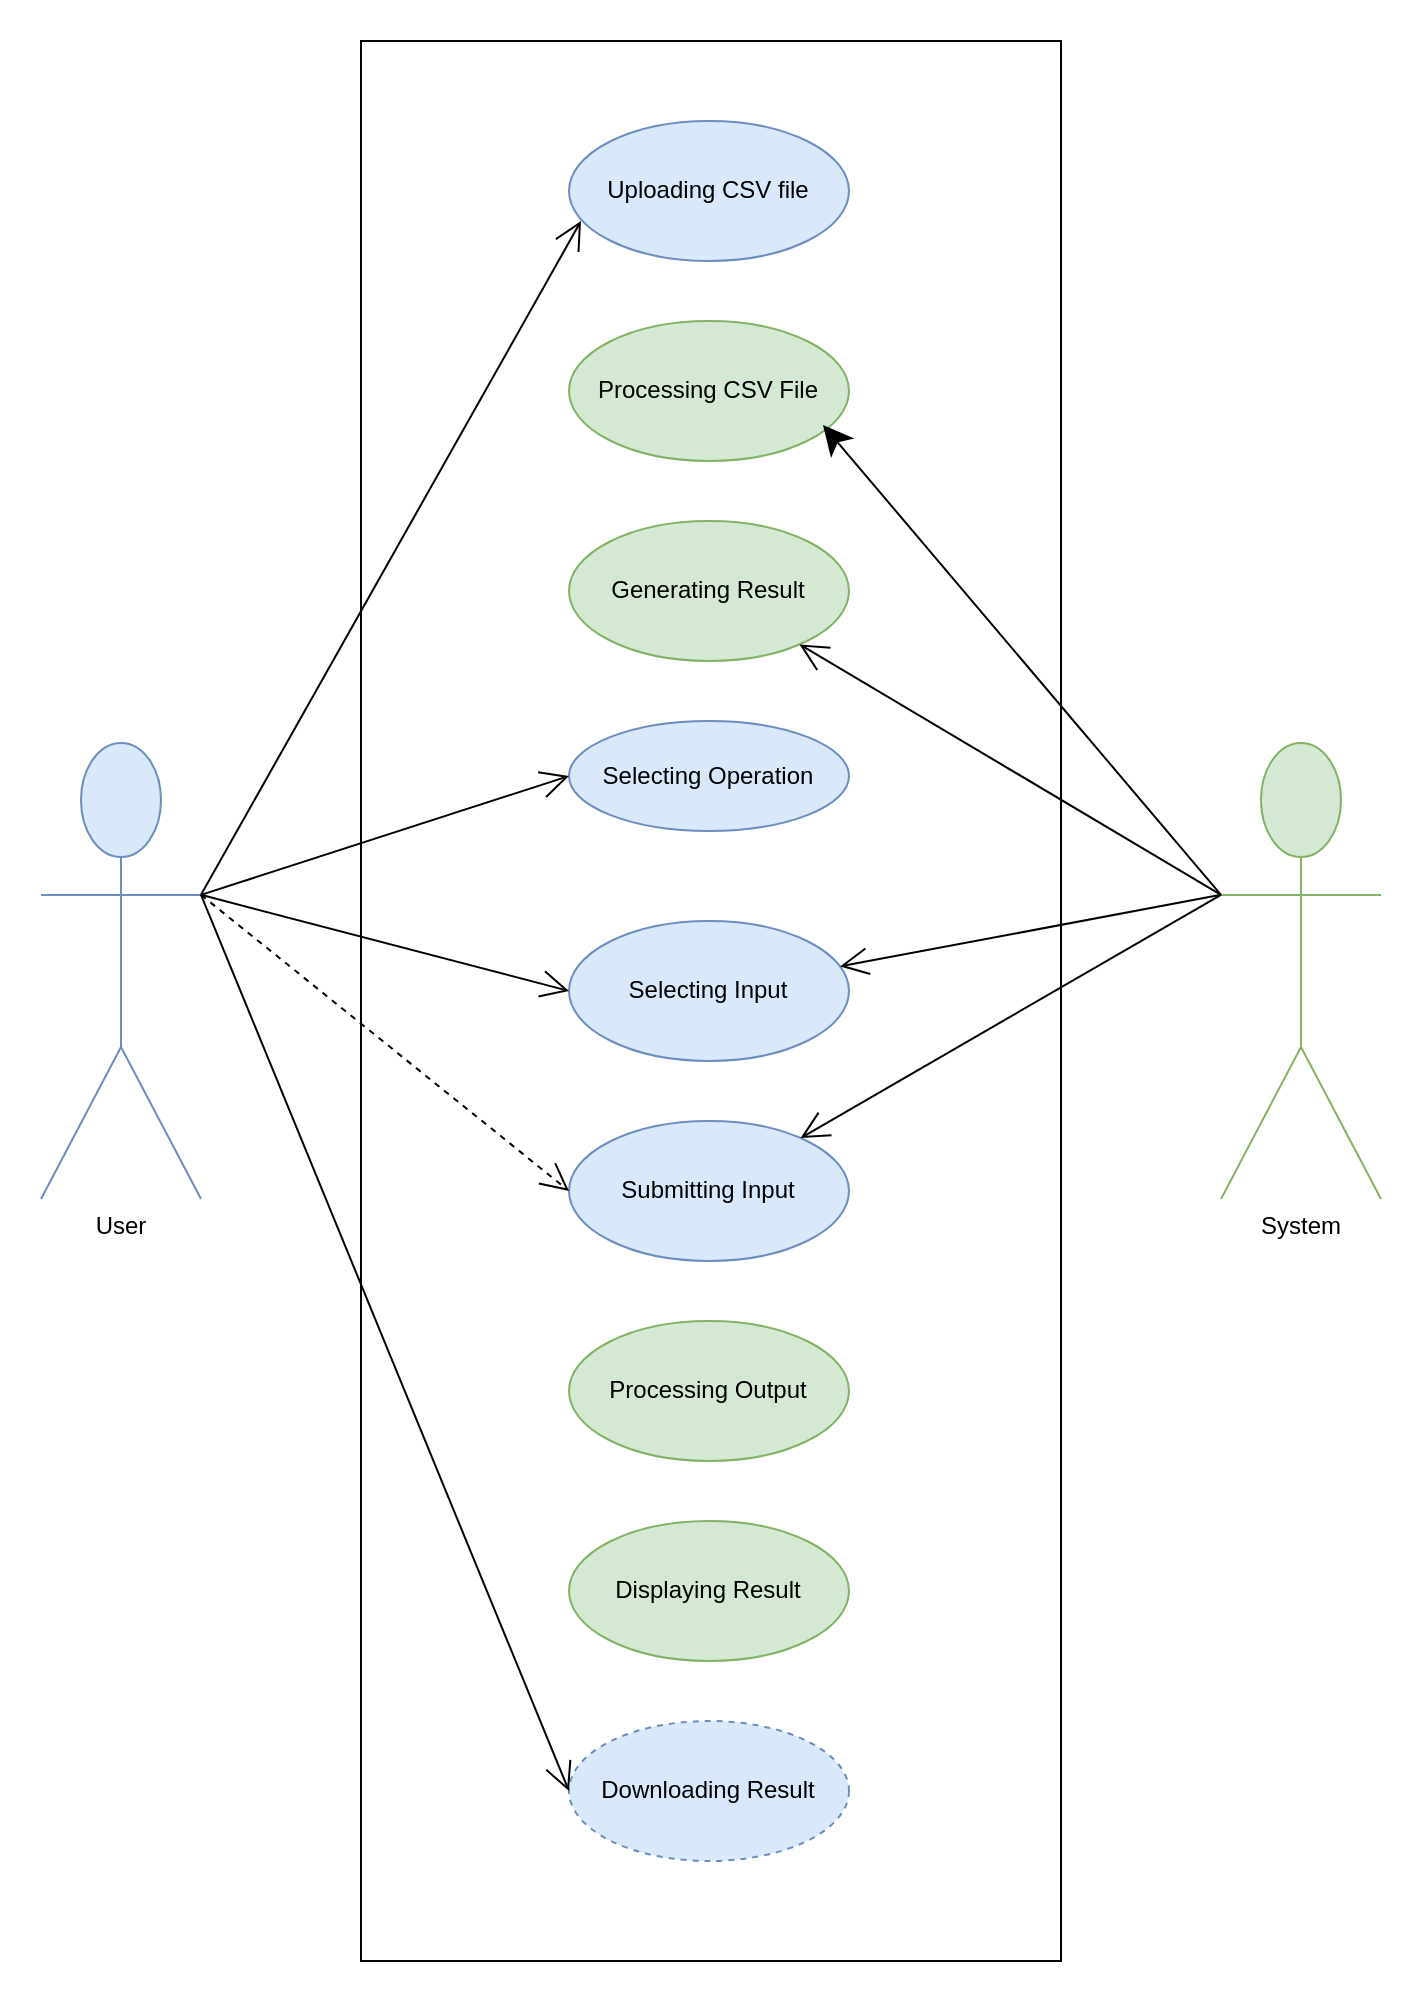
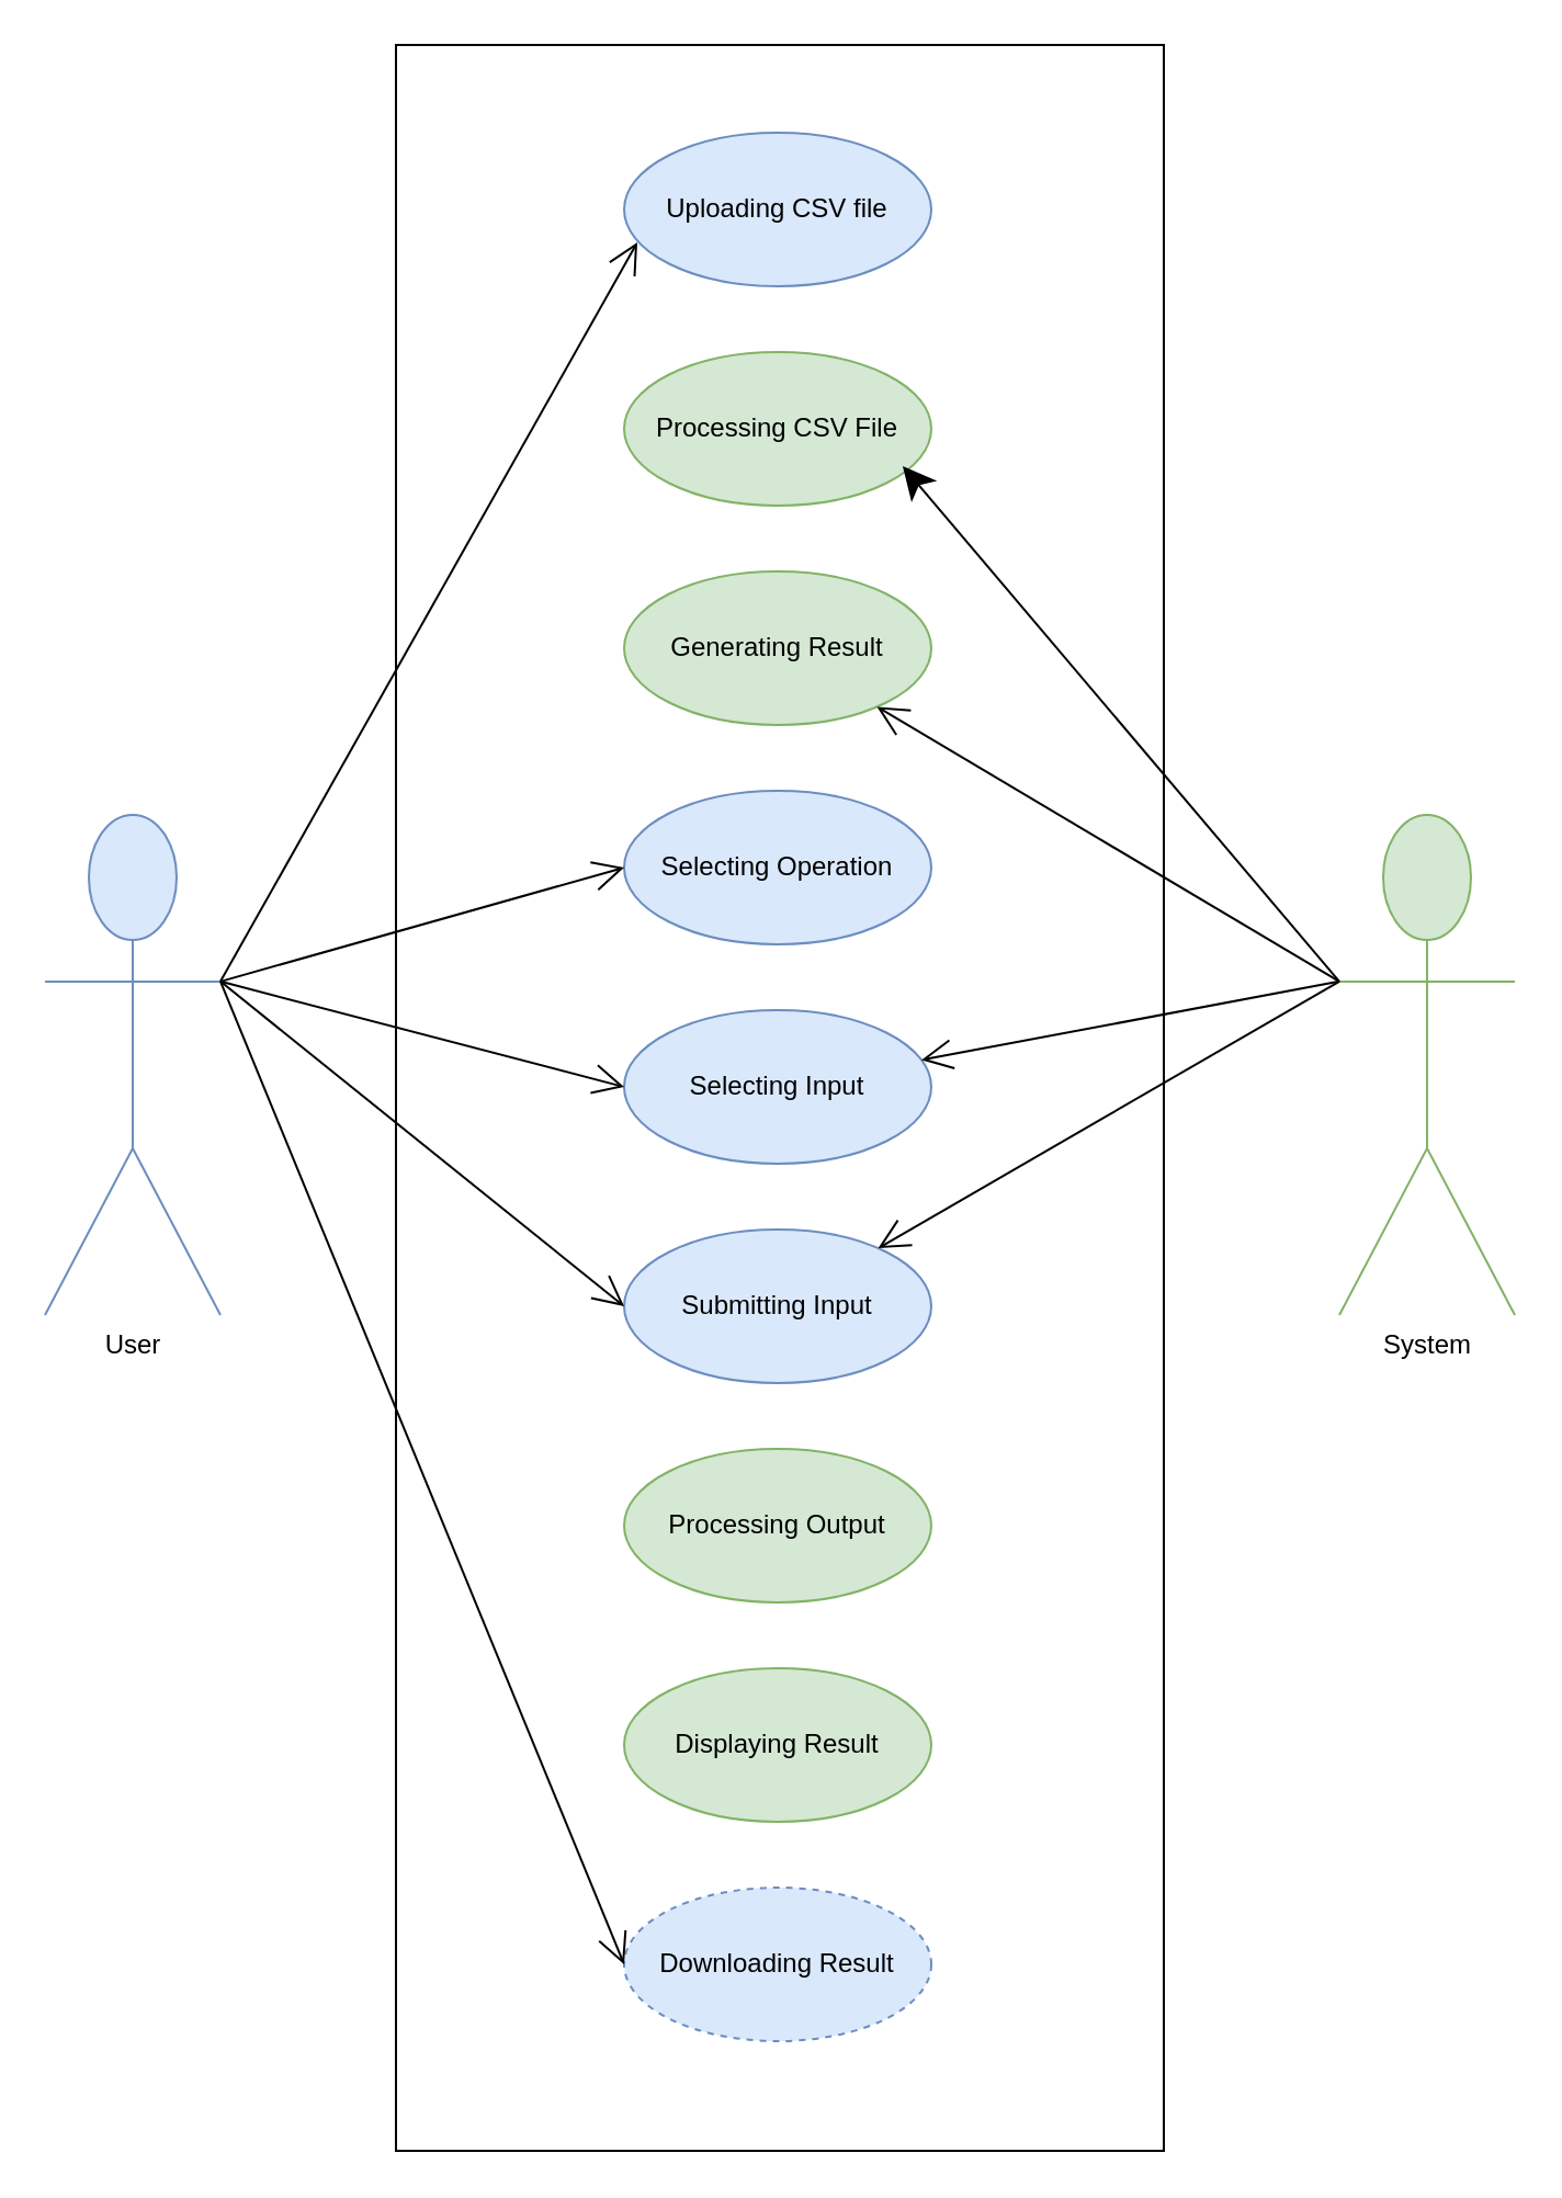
  <mxCell id="0" />
  <mxCell id="1" parent="0" />
  <mxCell id="2" value="" style="rounded=0;whiteSpace=wrap;html=1;" vertex="1" parent="1"><mxGeometry x="180" y="20" width="350" height="960" as="geometry" /></mxCell>
  <mxCell id="3" value="User" style="shape=umlActor;verticalLabelPosition=bottom;verticalAlign=top;html=1;fillColor=#dae8fc;strokeColor=#6c8ebf;" vertex="1" parent="1"><mxGeometry x="20" y="371" width="80" height="228" as="geometry" /></mxCell>
  <mxCell id="4" value="Uploading CSV file" style="ellipse;whiteSpace=wrap;html=1;fillColor=#dae8fc;strokeColor=#6c8ebf;" vertex="1" parent="1"><mxGeometry x="284" y="60" width="140" height="70" as="geometry" /></mxCell>
  <mxCell id="5" value="Processing CSV File" style="ellipse;whiteSpace=wrap;html=1;fillColor=#d5e8d4;strokeColor=#82b366;" vertex="1" parent="1"><mxGeometry x="284" y="160" width="140" height="70" as="geometry" /></mxCell>
  <mxCell id="6" value="Generating Result" style="ellipse;whiteSpace=wrap;html=1;fillColor=#d5e8d4;strokeColor=#82b366;" vertex="1" parent="1"><mxGeometry x="284" y="260" width="140" height="70" as="geometry" /></mxCell>
- <mxCell id="7" value="Selecting Operation" style="ellipse;whiteSpace=wrap;html=1;fillColor=#dae8fc;strokeColor=#6c8ebf;" vertex="1" parent="1"><mxGeometry x="284" y="360" width="140" height="55" as="geometry" /></mxCell>
+ <mxCell id="7" value="Selecting Operation" style="ellipse;whiteSpace=wrap;html=1;fillColor=#dae8fc;strokeColor=#6c8ebf;" vertex="1" parent="1"><mxGeometry x="284" y="360" width="140" height="70" as="geometry" /></mxCell>
  <mxCell id="8" value="Selecting Input" style="ellipse;whiteSpace=wrap;html=1;fillColor=#dae8fc;strokeColor=#6c8ebf;" vertex="1" parent="1"><mxGeometry x="284" y="460" width="140" height="70" as="geometry" /></mxCell>
  <mxCell id="9" value="Submitting Input" style="ellipse;whiteSpace=wrap;html=1;fillColor=#dae8fc;strokeColor=#6c8ebf;" vertex="1" parent="1"><mxGeometry x="284" y="560" width="140" height="70" as="geometry" /></mxCell>
  <mxCell id="10" value="Processing Output" style="ellipse;whiteSpace=wrap;html=1;fillColor=#d5e8d4;strokeColor=#82b366;" vertex="1" parent="1"><mxGeometry x="284" y="660" width="140" height="70" as="geometry" /></mxCell>
  <mxCell id="11" value="Displaying Result" style="ellipse;whiteSpace=wrap;html=1;fillColor=#d5e8d4;strokeColor=#82b366;" vertex="1" parent="1"><mxGeometry x="284" y="760" width="140" height="70" as="geometry" /></mxCell>
  <mxCell id="12" value="Downloading Result" style="ellipse;whiteSpace=wrap;html=1;fillColor=#dae8fc;strokeColor=#6c8ebf;dashed=1;" vertex="1" parent="1"><mxGeometry x="284" y="860" width="140" height="70" as="geometry" /></mxCell>
  <mxCell id="13" value="System" style="shape=umlActor;verticalLabelPosition=bottom;verticalAlign=top;html=1;fillColor=#d5e8d4;strokeColor=#82b366;" vertex="1" parent="1"><mxGeometry x="610" y="371" width="80" height="228" as="geometry" /></mxCell>
  <mxCell id="14" value="" style="endArrow=open;endFill=1;endSize=12;html=1;rounded=0;exitX=1;exitY=0.333;exitDx=0;exitDy=0;exitPerimeter=0;entryX=0;entryY=0.5;entryDx=0;entryDy=0;" edge="1" parent="1" source="3" target="7"><mxGeometry width="160" relative="1" as="geometry"><mxPoint x="330" y="260" as="sourcePoint" /><mxPoint x="490" y="260" as="targetPoint" /></mxGeometry></mxCell>
  <mxCell id="15" value="" style="endArrow=open;endFill=1;endSize=12;html=1;rounded=0;exitX=1;exitY=0.333;exitDx=0;exitDy=0;exitPerimeter=0;entryX=0.043;entryY=0.714;entryDx=0;entryDy=0;entryPerimeter=0;" edge="1" parent="1" source="3" target="4"><mxGeometry width="160" relative="1" as="geometry"><mxPoint x="110" y="457" as="sourcePoint" /><mxPoint x="309" y="124" as="targetPoint" /></mxGeometry></mxCell>
  <mxCell id="16" value="" style="endArrow=open;endFill=1;endSize=12;html=1;rounded=0;exitX=1;exitY=0.333;exitDx=0;exitDy=0;exitPerimeter=0;entryX=0;entryY=0.5;entryDx=0;entryDy=0;" edge="1" parent="1" source="3" target="8"><mxGeometry width="160" relative="1" as="geometry"><mxPoint x="110" y="457" as="sourcePoint" /><mxPoint x="294" y="405" as="targetPoint" /></mxGeometry></mxCell>
- <mxCell id="17" value="" style="endArrow=open;endFill=1;endSize=12;html=1;rounded=0;exitX=1;exitY=0.333;exitDx=0;exitDy=0;exitPerimeter=0;entryX=0;entryY=0.5;entryDx=0;entryDy=0;dashed=1;" edge="1" parent="1" source="3" target="9"><mxGeometry width="160" relative="1" as="geometry"><mxPoint x="110" y="457" as="sourcePoint" /><mxPoint x="294" y="505" as="targetPoint" /></mxGeometry></mxCell>
+ <mxCell id="17" value="" style="endArrow=open;endFill=1;endSize=12;html=1;rounded=0;exitX=1;exitY=0.333;exitDx=0;exitDy=0;exitPerimeter=0;entryX=0;entryY=0.5;entryDx=0;entryDy=0;" edge="1" parent="1" source="3" target="9"><mxGeometry width="160" relative="1" as="geometry"><mxPoint x="110" y="457" as="sourcePoint" /><mxPoint x="294" y="505" as="targetPoint" /></mxGeometry></mxCell>
  <mxCell id="18" value="" style="endArrow=open;endFill=1;endSize=12;html=1;rounded=0;exitX=1;exitY=0.333;exitDx=0;exitDy=0;exitPerimeter=0;entryX=0;entryY=0.5;entryDx=0;entryDy=0;" edge="1" parent="1" source="3" target="12"><mxGeometry width="160" relative="1" as="geometry"><mxPoint x="110" y="457" as="sourcePoint" /><mxPoint x="294" y="605" as="targetPoint" /></mxGeometry></mxCell>
  <mxCell id="19" value="" style="endArrow=open;endFill=1;endSize=12;html=1;rounded=0;exitX=0;exitY=0.333;exitDx=0;exitDy=0;exitPerimeter=0;" edge="1" parent="1" source="13" target="8"><mxGeometry width="160" relative="1" as="geometry"><mxPoint x="330" y="520" as="sourcePoint" /><mxPoint x="490" y="520" as="targetPoint" /></mxGeometry></mxCell>
  <mxCell id="20" value="" style="endArrow=open;endFill=1;endSize=12;html=1;rounded=0;exitX=0;exitY=0.333;exitDx=0;exitDy=0;exitPerimeter=0;" edge="1" parent="1" source="13" target="9"><mxGeometry width="160" relative="1" as="geometry"><mxPoint x="590" y="424.5" as="sourcePoint" /><mxPoint x="400" y="765.5" as="targetPoint" /></mxGeometry></mxCell>
  <mxCell id="21" value="" style="endArrow=open;endFill=1;endSize=12;html=1;rounded=0;exitX=0;exitY=0.333;exitDx=0;exitDy=0;exitPerimeter=0;" edge="1" parent="1" source="13" target="6"><mxGeometry width="160" relative="1" as="geometry"><mxPoint x="620" y="457" as="sourcePoint" /><mxPoint x="396" y="674" as="targetPoint" /></mxGeometry></mxCell>
  <mxCell id="22" value="" style="endArrow=classic;endFill=1;endSize=12;html=1;rounded=0;exitX=0;exitY=0.333;exitDx=0;exitDy=0;exitPerimeter=0;entryX=0.907;entryY=0.743;entryDx=0;entryDy=0;entryPerimeter=0;" edge="1" parent="1" source="13" target="5"><mxGeometry width="160" relative="1" as="geometry"><mxPoint x="610" y="355" as="sourcePoint" /><mxPoint x="399" y="230" as="targetPoint" /></mxGeometry></mxCell>
